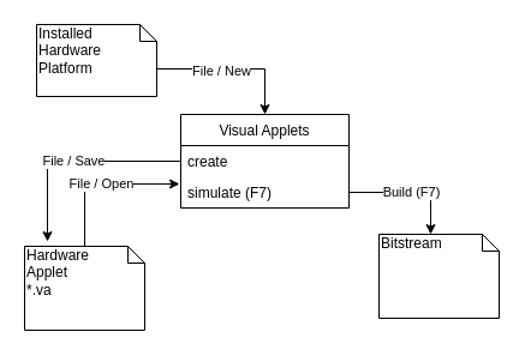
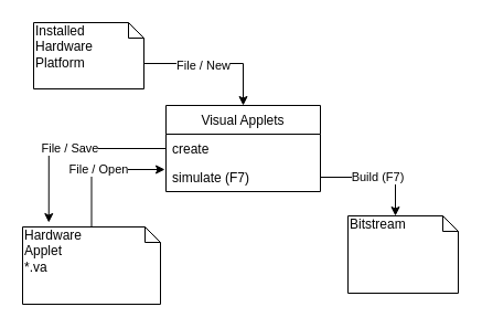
  <mxCell id="0" />
  <mxCell id="1" parent="0" />
  <mxCell id="2" value="File / Save" style="edgeStyle=orthogonalEdgeStyle;rounded=0;orthogonalLoop=1;jettySize=auto;html=1;exitX=0;exitY=0.5;exitDx=0;exitDy=0;entryX=0.19;entryY=-0.057;entryDx=0;entryDy=0;entryPerimeter=0;" edge="1" parent="1" source="11" target="8"><mxGeometry relative="1" as="geometry"><mxPoint x="90" y="205" as="sourcePoint" /></mxGeometry></mxCell>
  <mxCell id="3" value="Build (F7)" style="edgeStyle=orthogonalEdgeStyle;rounded=0;orthogonalLoop=1;jettySize=auto;html=1;exitX=1;exitY=0.5;exitDx=0;exitDy=0;entryX=0;entryY=0;entryDx=43;entryDy=0;entryPerimeter=0;" edge="1" parent="1" source="12" target="9"><mxGeometry relative="1" as="geometry"><mxPoint x="210" y="205" as="sourcePoint" /></mxGeometry></mxCell>
  <mxCell id="4" style="edgeStyle=orthogonalEdgeStyle;rounded=0;orthogonalLoop=1;jettySize=auto;html=1;exitX=0;exitY=0;exitDx=100;exitDy=37;exitPerimeter=0;entryX=0.5;entryY=0;entryDx=0;entryDy=0;" edge="1" parent="1" source="6" target="10"><mxGeometry relative="1" as="geometry" /></mxCell>
  <mxCell id="5" value="File / New" style="edgeLabel;html=1;align=center;verticalAlign=middle;resizable=0;points=[];" vertex="1" connectable="0" parent="4"><mxGeometry x="-0.167" y="-1" relative="1" as="geometry"><mxPoint as="offset" /></mxGeometry></mxCell>
  <mxCell id="6" value="Installed&lt;br&gt;Hardware&lt;br&gt;Platform" style="shape=note;whiteSpace=wrap;html=1;size=14;verticalAlign=top;align=left;spacingTop=-6;shadow=0;glass=0;" vertex="1" parent="1"><mxGeometry x="30" y="20" width="100" height="60" as="geometry" /></mxCell>
  <mxCell id="7" value="File / Open" style="edgeStyle=orthogonalEdgeStyle;rounded=0;orthogonalLoop=1;jettySize=auto;html=1;exitX=0.5;exitY=0;exitDx=0;exitDy=0;exitPerimeter=0;entryX=-0.007;entryY=0.231;entryDx=0;entryDy=0;entryPerimeter=0;" edge="1" parent="1" source="8" target="12"><mxGeometry relative="1" as="geometry"><mxPoint x="90" y="220" as="targetPoint" /></mxGeometry></mxCell>
- <mxCell id="8" value="Hardware&lt;br&gt;Applet&lt;br&gt;*.va" style="shape=note;whiteSpace=wrap;html=1;size=14;verticalAlign=top;align=left;spacingTop=-6;shadow=0;glass=0;" vertex="1" parent="1"><mxGeometry x="20" y="205" width="100" height="70" as="geometry" /></mxCell>
+ <mxCell id="8" value="Hardware&lt;br&gt;Applet&lt;br&gt;*.va" style="shape=note;whiteSpace=wrap;html=1;size=14;verticalAlign=top;align=left;spacingTop=-6;shadow=0;glass=0;" vertex="1" parent="1"><mxGeometry x="20" y="205" width="125" height="70" as="geometry" /></mxCell>
  <mxCell id="9" value="Bitstream" style="shape=note;whiteSpace=wrap;html=1;size=14;verticalAlign=top;align=left;spacingTop=-6;shadow=0;glass=0;" vertex="1" parent="1"><mxGeometry x="315" y="195" width="100" height="70" as="geometry" /></mxCell>
  <mxCell id="10" value="Visual Applets" style="swimlane;fontStyle=0;childLayout=stackLayout;horizontal=1;startSize=26;fillColor=none;horizontalStack=0;resizeParent=1;resizeParentMax=0;resizeLast=0;collapsible=1;marginBottom=0;" vertex="1" parent="1"><mxGeometry x="150" y="95" width="140" height="78" as="geometry"><mxRectangle x="510" y="570" width="110" height="26" as="alternateBounds" /></mxGeometry></mxCell>
  <mxCell id="11" value="create" style="text;strokeColor=none;fillColor=none;align=left;verticalAlign=top;spacingLeft=4;spacingRight=4;overflow=hidden;rotatable=0;points=[[0,0.5],[1,0.5]];portConstraint=eastwest;" vertex="1" parent="10"><mxGeometry y="26" width="140" height="26" as="geometry" /></mxCell>
  <mxCell id="12" value="simulate (F7)" style="text;strokeColor=none;fillColor=none;align=left;verticalAlign=top;spacingLeft=4;spacingRight=4;overflow=hidden;rotatable=0;points=[[0,0.5],[1,0.5]];portConstraint=eastwest;" vertex="1" parent="10"><mxGeometry y="52" width="140" height="26" as="geometry" /></mxCell>
